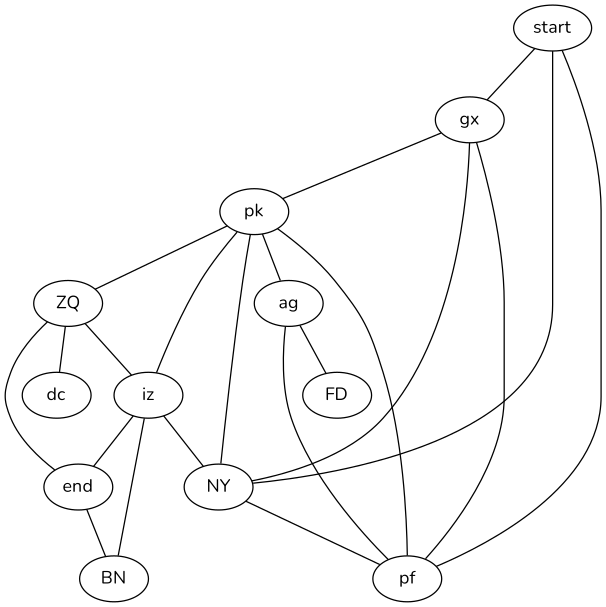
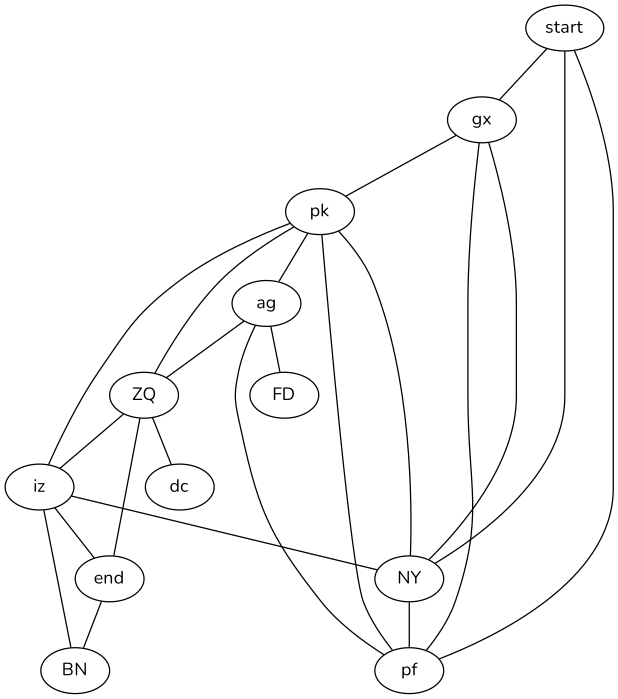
  graph {
    fontname=Nunito
    node [fontname=Nunito]
    edge [fontname=Nunito]
    start
    gx
    pk
    ZQ
    NY
    ag
    pf
    iz
    end
    dc
    FD
    BN
    start -- gx
    gx -- pk
    pk -- ZQ
    pk -- NY
    pk -- ag
    ZQ -- iz
    ZQ -- end
    ZQ -- dc
    NY -- start
    NY -- gx
    NY -- pf
+   ag -- ZQ
    ag -- pf
    ag -- FD
    pf -- start
    pf -- gx
    pf -- pk
    iz -- pk
    iz -- NY
    iz -- end
    iz -- BN
    end -- BN
  }
